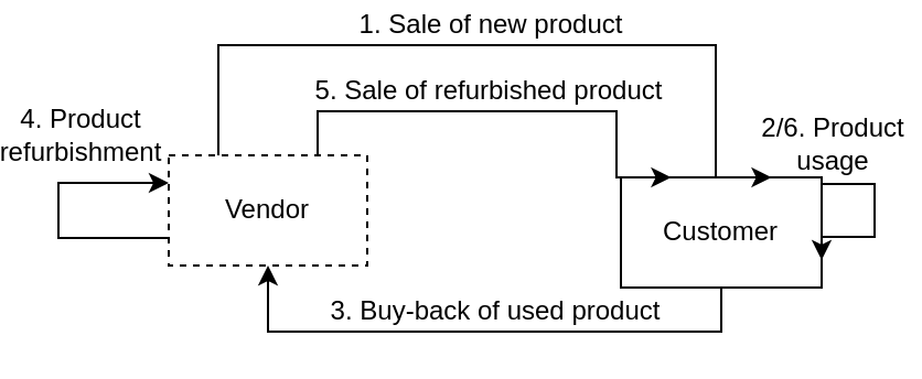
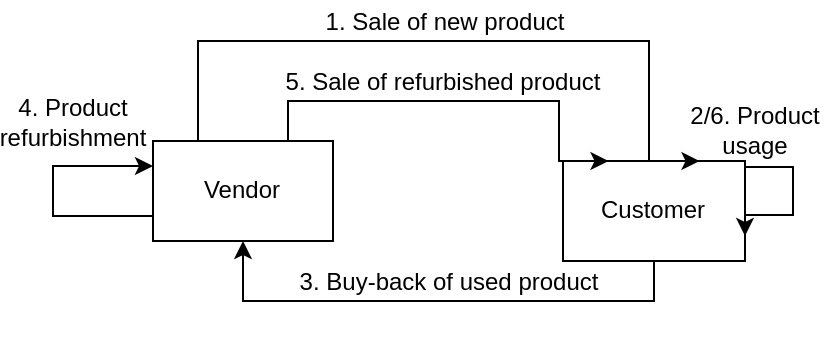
  <mxCell id="0" />
  <mxCell id="1" parent="0" />
  <mxCell id="2" style="edgeStyle=orthogonalEdgeStyle;rounded=0;orthogonalLoop=1;jettySize=auto;html=1;exitX=0.5;exitY=1;exitDx=0;exitDy=0;entryX=0.5;entryY=1;entryDx=0;entryDy=0;" edge="1" parent="1" source="4" target="11"><mxGeometry relative="1" as="geometry"><mxPoint x="-109.466" y="130.138" as="targetPoint" /><Array as="points"><mxPoint x="280" y="150" /><mxPoint x="60" y="150" /></Array></mxGeometry></mxCell>
  <mxCell id="3" value="3. Buy-back of used product" style="text;html=1;resizable=0;points=[];align=center;verticalAlign=middle;labelBackgroundColor=none;" vertex="1" connectable="0" parent="2"><mxGeometry x="0.04" y="-3" relative="1" as="geometry"><mxPoint x="9.5" y="-7" as="offset" /></mxGeometry></mxCell>
  <mxCell id="4" value="Customer" style="rounded=0;whiteSpace=wrap;html=1;" vertex="1" parent="1"><mxGeometry x="275" y="80" width="91" height="50" as="geometry" /></mxCell>
  <mxCell id="5" style="edgeStyle=orthogonalEdgeStyle;rounded=0;orthogonalLoop=1;jettySize=auto;html=1;exitX=0.25;exitY=0;exitDx=0;exitDy=0;entryX=0.75;entryY=0;entryDx=0;entryDy=0;" edge="1" parent="1" source="11" target="4"><mxGeometry relative="1" as="geometry"><mxPoint x="-139.81" y="70.138" as="sourcePoint" /><Array as="points"><mxPoint x="92" y="20" /><mxPoint x="318" y="20" /></Array></mxGeometry></mxCell>
  <mxCell id="6" value="1. Sale of new product" style="text;html=1;resizable=0;points=[];align=center;verticalAlign=middle;labelBackgroundColor=none;" vertex="1" connectable="0" parent="5"><mxGeometry x="-0.148" y="1" relative="1" as="geometry"><mxPoint x="19" y="-9" as="offset" /></mxGeometry></mxCell>
  <mxCell id="7" style="edgeStyle=orthogonalEdgeStyle;rounded=0;orthogonalLoop=1;jettySize=auto;html=1;exitX=0.75;exitY=0;exitDx=0;exitDy=0;entryX=0.25;entryY=0;entryDx=0;entryDy=0;" edge="1" parent="1" source="11" target="4"><mxGeometry relative="1" as="geometry"><mxPoint x="-79.81" y="70.138" as="sourcePoint" /><Array as="points"><mxPoint x="138" y="50" /><mxPoint x="273" y="50" /></Array></mxGeometry></mxCell>
  <mxCell id="8" value="5. Sale of refurbished product" style="text;html=1;resizable=0;points=[];align=center;verticalAlign=middle;labelBackgroundColor=none;" vertex="1" connectable="0" parent="7"><mxGeometry x="-0.183" y="3" relative="1" as="geometry"><mxPoint x="11" y="-7" as="offset" /></mxGeometry></mxCell>
  <mxCell id="9" style="edgeStyle=orthogonalEdgeStyle;rounded=0;orthogonalLoop=1;jettySize=auto;html=1;exitX=0;exitY=0.75;exitDx=0;exitDy=0;entryX=0;entryY=0.25;entryDx=0;entryDy=0;" edge="1" parent="1" source="11" target="11"><mxGeometry relative="1" as="geometry"><mxPoint x="-170" y="114.966" as="targetPoint" /><Array as="points"><mxPoint x="20" y="107" /><mxPoint x="20" y="83" /></Array></mxGeometry></mxCell>
  <mxCell id="10" value="4. Product&lt;br&gt;refurbishment" style="text;html=1;resizable=0;points=[];align=center;verticalAlign=middle;labelBackgroundColor=none;" vertex="1" connectable="0" parent="9"><mxGeometry x="-0.27" y="-3" relative="1" as="geometry"><mxPoint x="5.5" y="-44.5" as="offset" /></mxGeometry></mxCell>
- <mxCell id="11" value="Vendor" style="rounded=0;whiteSpace=wrap;html=1;dashed=1;" vertex="1" parent="1"><mxGeometry x="70" y="70" width="90" height="50" as="geometry" /></mxCell>
+ <mxCell id="11" value="Vendor" style="rounded=0;whiteSpace=wrap;html=1;" vertex="1" parent="1"><mxGeometry x="70" y="70" width="90" height="50" as="geometry" /></mxCell>
  <mxCell id="12" style="edgeStyle=orthogonalEdgeStyle;rounded=0;orthogonalLoop=1;jettySize=auto;html=1;exitX=1;exitY=0.25;exitDx=0;exitDy=0;entryX=1;entryY=0.75;entryDx=0;entryDy=0;" edge="1" parent="1" source="4" target="4"><mxGeometry relative="1" as="geometry"><Array as="points"><mxPoint x="390" y="83" /><mxPoint x="390" y="107" /></Array></mxGeometry></mxCell>
  <mxCell id="13" value="2/6. Product&lt;br&gt;usage" style="text;html=1;resizable=0;points=[];align=center;verticalAlign=middle;labelBackgroundColor=none;" vertex="1" connectable="0" parent="12"><mxGeometry x="-0.2" y="-4" relative="1" as="geometry"><mxPoint x="-16" y="-22.5" as="offset" /></mxGeometry></mxCell>
